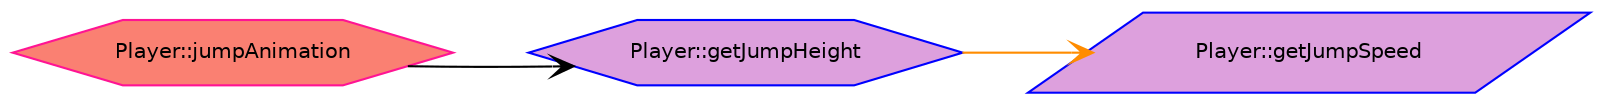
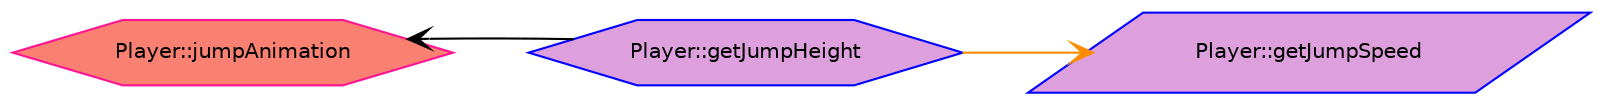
  digraph {
    rankdir=LR
    node [color=blue fillcolor=plum fontname=Helvetica fontsize=10 shape=hexagon style=filled]
    edge [arrowhead=vee fontname=Helvetica fontsize=10 labelfontname=Helvetica labelfontsize=10 style=solid]
    n1 [color=deeppink fillcolor=salmon fontcolor=black height=0.2 label="Player::jumpAnimation" width=0.4]
    n2 [height=0.2 label="Player::getJumpHeight" width=0.4]
    n3 [height=0.2 label="Player::getJumpSpeed" shape=parallelogram width=0.4]
-   n1 -> n2 [color=black]
+   n2 -> n1 [color=black]
    n2 -> n3 [color=darkorange]
  }
